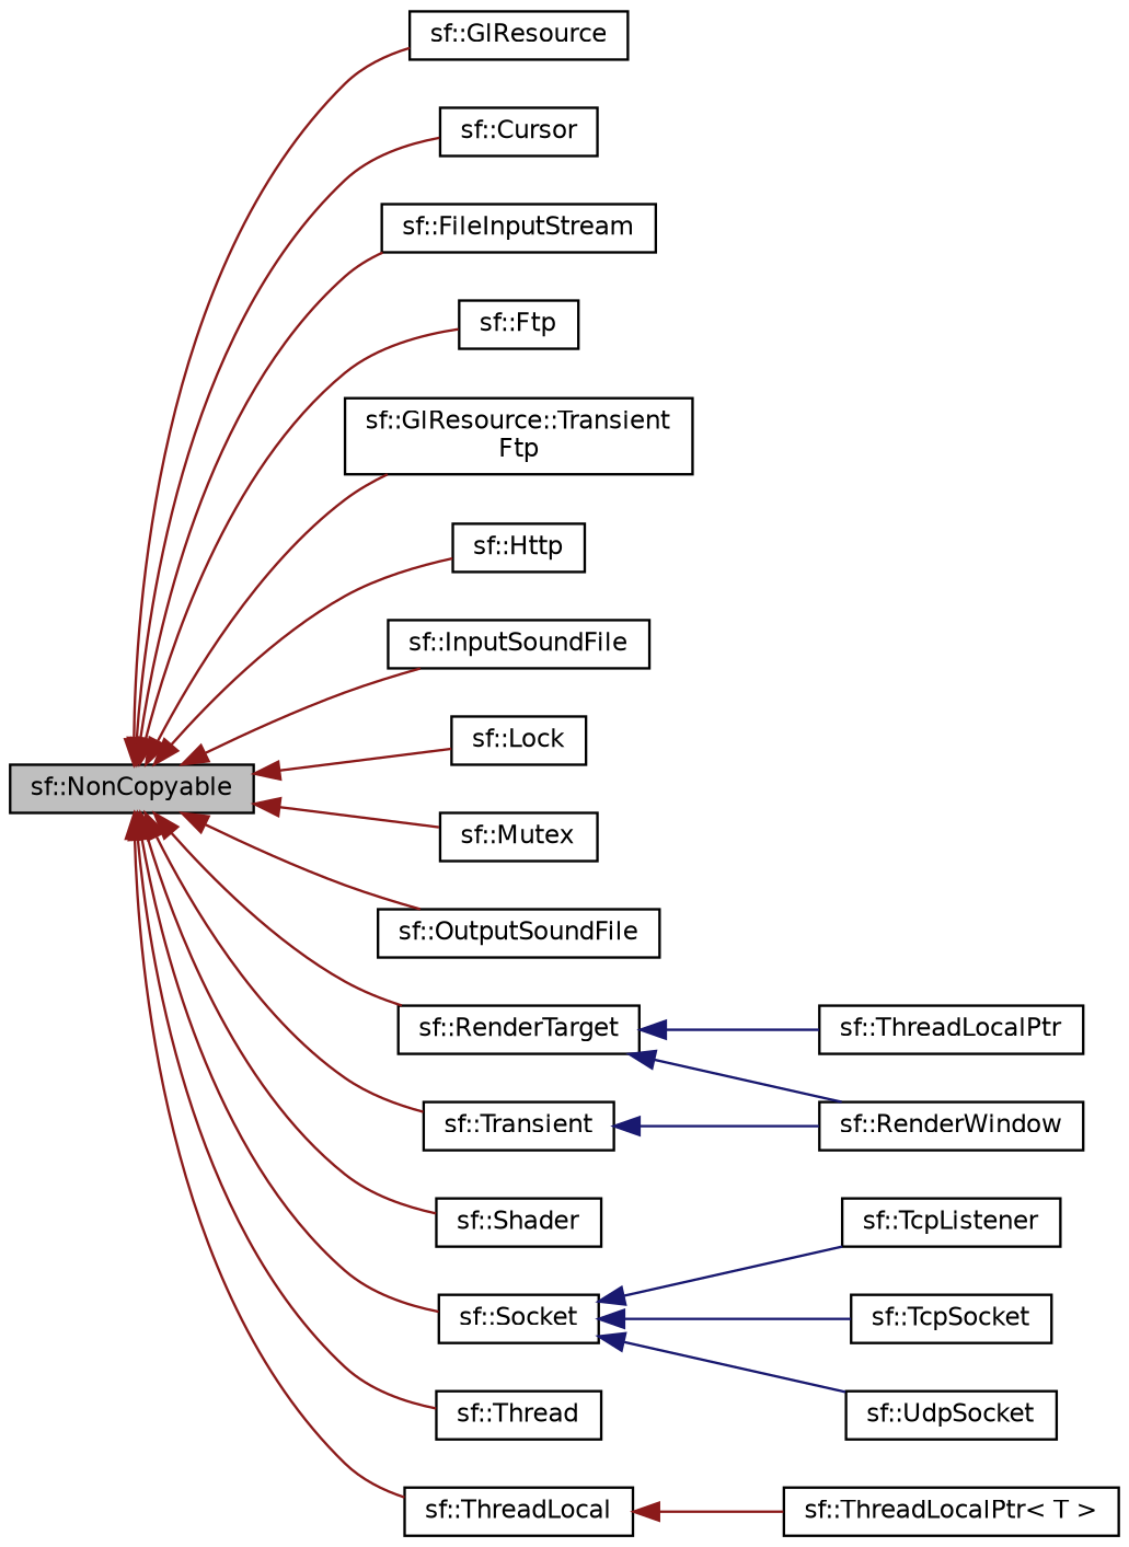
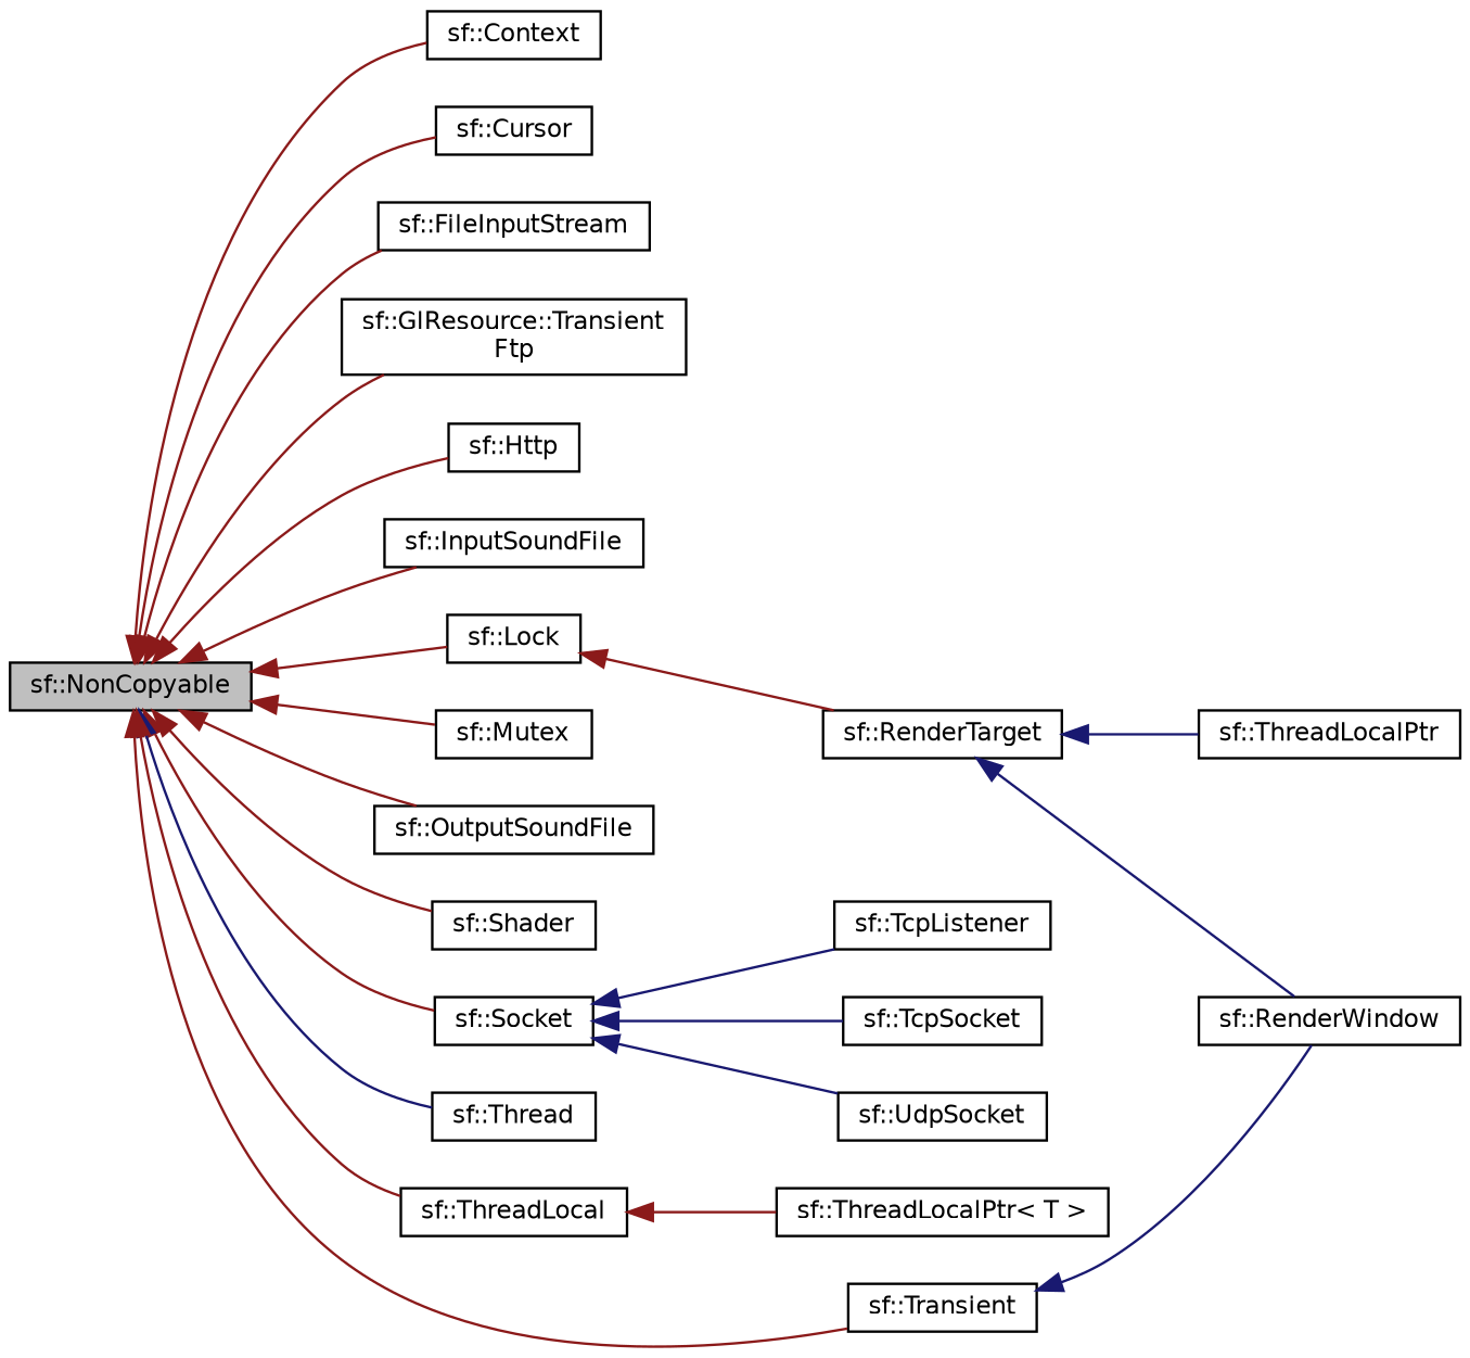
  digraph {
    rankdir=LR
    node [color=black fillcolor=white fontname=Helvetica fontsize=10 shape=record style=filled]
    edge [color=firebrick4 dir=back fontname=Helvetica fontsize=10 labelfontname=Helvetica labelfontsize=10 style=solid]
    n1 [fillcolor=grey75 fontcolor=black height=0.2 label="sf::NonCopyable" width=0.4]
-   n2 [height=0.2 label="sf::GlResource" width=0.4]
+   n2 [height=0.2 label="sf::Context" width=0.4]
    n3 [height=0.2 label="sf::Cursor" width=0.4]
    n4 [height=0.2 label="sf::FileInputStream" width=0.4]
-   n5 [height=0.2 label="sf::Ftp" width=0.4]
    n6 [height=0.2 label="sf::GlResource::Transient\lFtp" width=0.4]
    n7 [height=0.2 label="sf::Http" width=0.4]
    n8 [height=0.2 label="sf::InputSoundFile" width=0.4]
    n9 [height=0.2 label="sf::Lock" width=0.4]
    n10 [height=0.2 label="sf::Mutex" width=0.4]
    n11 [height=0.2 label="sf::OutputSoundFile" width=0.4]
    n12 [height=0.2 label="sf::RenderTarget" width=0.4]
    n13 [height=0.2 label="sf::Shader" width=0.4]
    n14 [height=0.2 label="sf::Socket" width=0.4]
    n15 [height=0.2 label="sf::Thread" width=0.4]
    n16 [height=0.2 label="sf::ThreadLocal" width=0.4]
    n17 [height=0.2 label="sf::Transient" width=0.4]
    n18 [height=0.2 label="sf::ThreadLocalPtr" width=0.4]
    n19 [height=0.2 label="sf::RenderWindow" width=0.4]
    n20 [height=0.2 label="sf::TcpListener" width=0.4]
    n21 [height=0.2 label="sf::TcpSocket" width=0.4]
    n22 [height=0.2 label="sf::UdpSocket" width=0.4]
    n23 [height=0.2 label="sf::ThreadLocalPtr\< T \>" width=0.4]
    n1 -> n2
    n1 -> n3
    n1 -> n4
-   n1 -> n5
    n1 -> n6
    n1 -> n7
    n1 -> n8
    n1 -> n9
    n1 -> n10
    n1 -> n11
-   n1 -> n12
+   n9 -> n12
    n1 -> n13
    n1 -> n14
-   n1 -> n15
+   n1 -> n15 [color=midnightblue]
    n1 -> n16
    n1 -> n17
    n12 -> n18 [color=midnightblue]
    n12 -> n19 [color=midnightblue]
    n14 -> n20 [color=midnightblue]
    n14 -> n21 [color=midnightblue]
    n14 -> n22 [color=midnightblue]
    n16 -> n23
    n17 -> n19 [color=midnightblue]
  }
